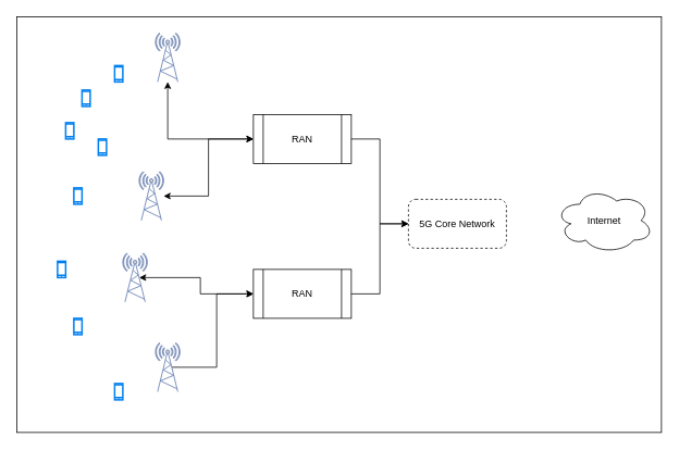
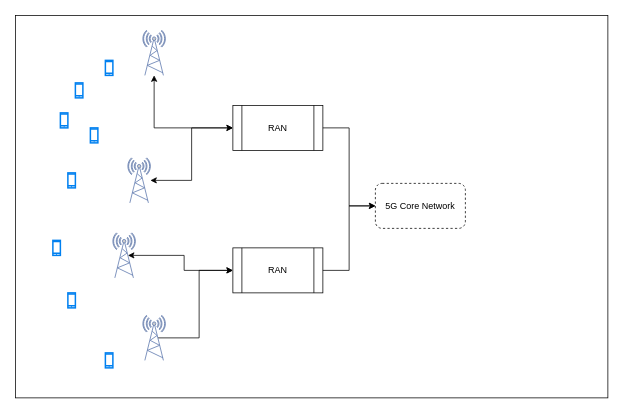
  <mxCell id="0" />
  <mxCell id="1" parent="0" />
  <mxCell id="2" value="" style="group" vertex="1" connectable="0" parent="1"><mxGeometry x="20" y="20" width="790" height="510" as="geometry" /></mxCell>
  <mxCell id="3" value="" style="rounded=0;whiteSpace=wrap;html=1;" vertex="1" parent="2"><mxGeometry width="790" height="510" as="geometry" /></mxCell>
  <mxCell id="4" value="" style="fontColor=#0066CC;verticalAlign=top;verticalLabelPosition=bottom;labelPosition=center;align=center;html=1;outlineConnect=0;fillColor=#CCCCCC;strokeColor=#6881B3;gradientColor=none;gradientDirection=north;strokeWidth=2;shape=mxgraph.networks.radio_tower;" vertex="1" parent="2"><mxGeometry x="170" y="20" width="30" height="60" as="geometry" /></mxCell>
  <mxCell id="5" value="" style="fontColor=#0066CC;verticalAlign=top;verticalLabelPosition=bottom;labelPosition=center;align=center;html=1;outlineConnect=0;fillColor=#CCCCCC;strokeColor=#6881B3;gradientColor=none;gradientDirection=north;strokeWidth=2;shape=mxgraph.networks.radio_tower;" vertex="1" parent="2"><mxGeometry x="150" y="190" width="30" height="60" as="geometry" /></mxCell>
  <mxCell id="6" value="" style="fontColor=#0066CC;verticalAlign=top;verticalLabelPosition=bottom;labelPosition=center;align=center;html=1;outlineConnect=0;fillColor=#CCCCCC;strokeColor=#6881B3;gradientColor=none;gradientDirection=north;strokeWidth=2;shape=mxgraph.networks.radio_tower;" vertex="1" parent="2"><mxGeometry x="130" y="290" width="30" height="60" as="geometry" /></mxCell>
  <mxCell id="7" value="RAN" style="shape=process;whiteSpace=wrap;html=1;backgroundOutline=1;" vertex="1" parent="2"><mxGeometry x="290" y="120" width="120" height="60" as="geometry" /></mxCell>
  <mxCell id="8" style="edgeStyle=orthogonalEdgeStyle;rounded=0;orthogonalLoop=1;jettySize=auto;html=1;exitX=0.5;exitY=1;exitDx=0;exitDy=0;exitPerimeter=0;entryX=0;entryY=0.5;entryDx=0;entryDy=0;startArrow=classic;startFill=1;" edge="1" parent="2" source="4" target="7"><mxGeometry relative="1" as="geometry" /></mxCell>
  <mxCell id="9" style="edgeStyle=orthogonalEdgeStyle;rounded=0;orthogonalLoop=1;jettySize=auto;html=1;entryX=0;entryY=0.5;entryDx=0;entryDy=0;startArrow=classic;startFill=1;" edge="1" parent="2" source="5" target="7"><mxGeometry relative="1" as="geometry" /></mxCell>
  <mxCell id="10" value="RAN" style="shape=process;whiteSpace=wrap;html=1;backgroundOutline=1;" vertex="1" parent="2"><mxGeometry x="290" y="310" width="120" height="60" as="geometry" /></mxCell>
  <mxCell id="11" style="edgeStyle=orthogonalEdgeStyle;rounded=0;orthogonalLoop=1;jettySize=auto;html=1;exitX=0.67;exitY=0.5;exitDx=0;exitDy=0;exitPerimeter=0;entryX=0;entryY=0.5;entryDx=0;entryDy=0;startArrow=classic;startFill=1;" edge="1" parent="2" source="6" target="10"><mxGeometry relative="1" as="geometry" /></mxCell>
  <mxCell id="12" value="5G Core Network" style="rounded=1;whiteSpace=wrap;html=1;dashed=1;" vertex="1" parent="2"><mxGeometry x="480" y="224" width="120" height="60" as="geometry" /></mxCell>
  <mxCell id="13" style="edgeStyle=orthogonalEdgeStyle;rounded=0;orthogonalLoop=1;jettySize=auto;html=1;exitX=1;exitY=0.5;exitDx=0;exitDy=0;entryX=0;entryY=0.5;entryDx=0;entryDy=0;" edge="1" parent="2" source="7" target="12"><mxGeometry relative="1" as="geometry" /></mxCell>
  <mxCell id="14" style="edgeStyle=orthogonalEdgeStyle;rounded=0;orthogonalLoop=1;jettySize=auto;html=1;exitX=1;exitY=0.5;exitDx=0;exitDy=0;entryX=0;entryY=0.5;entryDx=0;entryDy=0;" edge="1" parent="2" source="10" target="12"><mxGeometry relative="1" as="geometry" /></mxCell>
  <mxCell id="15" style="edgeStyle=orthogonalEdgeStyle;rounded=0;orthogonalLoop=1;jettySize=auto;html=1;exitX=0.67;exitY=0.5;exitDx=0;exitDy=0;exitPerimeter=0;entryX=0;entryY=0.5;entryDx=0;entryDy=0;" edge="1" parent="2" source="16" target="10"><mxGeometry relative="1" as="geometry" /></mxCell>
  <mxCell id="16" value="" style="fontColor=#0066CC;verticalAlign=top;verticalLabelPosition=bottom;labelPosition=center;align=center;html=1;outlineConnect=0;fillColor=#CCCCCC;strokeColor=#6881B3;gradientColor=none;gradientDirection=north;strokeWidth=2;shape=mxgraph.networks.radio_tower;" vertex="1" parent="2"><mxGeometry x="170" y="400" width="30" height="60" as="geometry" /></mxCell>
- <mxCell id="17" value="Internet" style="ellipse;shape=cloud;whiteSpace=wrap;html=1;" vertex="1" parent="2"><mxGeometry x="660" y="210" width="120" height="80" as="geometry" /></mxCell>
  <mxCell id="18" value="" style="html=1;verticalLabelPosition=bottom;align=center;labelBackgroundColor=#ffffff;verticalAlign=top;strokeWidth=2;strokeColor=#0080F0;shadow=0;dashed=0;shape=mxgraph.ios7.icons.smartphone;" vertex="1" parent="2"><mxGeometry x="80" y="90" width="10" height="20" as="geometry" /></mxCell>
  <mxCell id="19" value="" style="html=1;verticalLabelPosition=bottom;align=center;labelBackgroundColor=#ffffff;verticalAlign=top;strokeWidth=2;strokeColor=#0080F0;shadow=0;dashed=0;shape=mxgraph.ios7.icons.smartphone;" vertex="1" parent="2"><mxGeometry x="70" y="370" width="10" height="20" as="geometry" /></mxCell>
  <mxCell id="20" value="" style="html=1;verticalLabelPosition=bottom;align=center;labelBackgroundColor=#ffffff;verticalAlign=top;strokeWidth=2;strokeColor=#0080F0;shadow=0;dashed=0;shape=mxgraph.ios7.icons.smartphone;" vertex="1" parent="2"><mxGeometry x="120" y="450" width="10" height="20" as="geometry" /></mxCell>
  <mxCell id="21" value="" style="html=1;verticalLabelPosition=bottom;align=center;labelBackgroundColor=#ffffff;verticalAlign=top;strokeWidth=2;strokeColor=#0080F0;shadow=0;dashed=0;shape=mxgraph.ios7.icons.smartphone;" vertex="1" parent="2"><mxGeometry x="60" y="130" width="10" height="20" as="geometry" /></mxCell>
  <mxCell id="22" value="" style="html=1;verticalLabelPosition=bottom;align=center;labelBackgroundColor=#ffffff;verticalAlign=top;strokeWidth=2;strokeColor=#0080F0;shadow=0;dashed=0;shape=mxgraph.ios7.icons.smartphone;" vertex="1" parent="2"><mxGeometry x="50" y="300" width="10" height="20" as="geometry" /></mxCell>
  <mxCell id="23" value="" style="html=1;verticalLabelPosition=bottom;align=center;labelBackgroundColor=#ffffff;verticalAlign=top;strokeWidth=2;strokeColor=#0080F0;shadow=0;dashed=0;shape=mxgraph.ios7.icons.smartphone;" vertex="1" parent="2"><mxGeometry x="120" y="60" width="10" height="20" as="geometry" /></mxCell>
  <mxCell id="24" value="" style="html=1;verticalLabelPosition=bottom;align=center;labelBackgroundColor=#ffffff;verticalAlign=top;strokeWidth=2;strokeColor=#0080F0;shadow=0;dashed=0;shape=mxgraph.ios7.icons.smartphone;" vertex="1" parent="2"><mxGeometry x="100" y="150" width="10" height="20" as="geometry" /></mxCell>
  <mxCell id="25" value="" style="html=1;verticalLabelPosition=bottom;align=center;labelBackgroundColor=#ffffff;verticalAlign=top;strokeWidth=2;strokeColor=#0080F0;shadow=0;dashed=0;shape=mxgraph.ios7.icons.smartphone;" vertex="1" parent="2"><mxGeometry x="70" y="210" width="10" height="20" as="geometry" /></mxCell>
